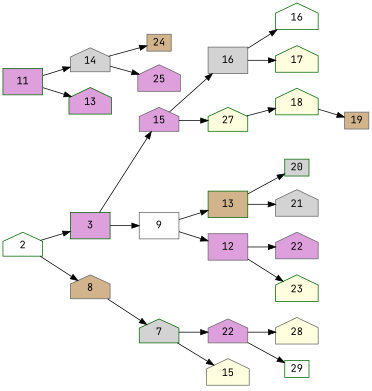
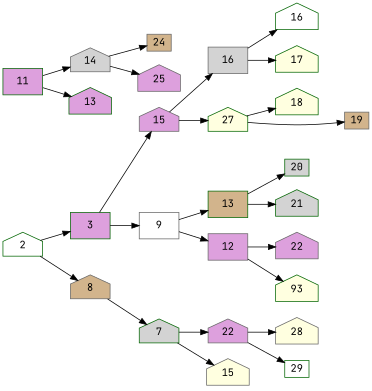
  digraph {
    fontname="JetBrains Mono"
    rankdir=LR
    node [color=darkgreen fillcolor=plum fontname="JetBrains Mono" shape=house style=filled]
    edge [fontname="JetBrains Mono"]
    n1 [fillcolor=white label=2]
    n2 [label=3 shape=box]
    n3 [color=gray40 fillcolor=tan label=8]
    n4 [color=gray40 label=15]
    n5 [color=gray40 fillcolor=white label=9 shape=box]
    n6 [fillcolor=lightgrey label=7]
    n7 [color=gray40 fillcolor=lightgrey label=16 shape=box]
    n8 [fillcolor=lightyellow label=27]
    n9 [fillcolor=tan label=13 shape=box]
    n10 [color=gray40 label=12 shape=box]
    n11 [label=11 shape=box]
    n12 [color=gray40 fillcolor=lightgrey label=14]
    13 [height=0.1 width=0.1]
    n14 [color=gray40 label=22]
    15 [color=gray40 fillcolor=lightyellow height=0.1 width=0.1]
    16 [fillcolor=white height=0.1 width=0.1]
    17 [fillcolor=lightyellow height=0.1 width=0.1]
    18 [fillcolor=lightyellow height=0.1 width=0.1]
    19 [color=gray40 fillcolor=tan height=0.1 shape=box width=0.1]
    20 [fillcolor=lightgrey height=0.1 shape=box width=0.1]
-   21 [color=gray40 fillcolor=lightgrey height=0.1 width=0.1]
+   21 [fillcolor=lightgrey height=0.1 width=0.1]
    22 [color=gray40 height=0.1 width=0.1]
-   23 [fillcolor=lightyellow height=0.1 width=0.1]
+   23 [fillcolor=lightyellow height=0.1 width=0.1 label=93]
    24 [color=gray40 fillcolor=tan height=0.1 shape=box width=0.1]
    25 [color=gray40 height=0.1 width=0.1]
    28 [color=gray40 fillcolor=lightyellow height=0.1 width=0.1]
    29 [fillcolor=white height=0.1 shape=box width=0.1]
    n1 -> n2
    n1 -> n3
    n2 -> n4
    n2 -> n5
    n3 -> n6
    n4 -> n7
    n4 -> n8
    n5 -> n9
    n5 -> n10
    n6 -> n14
    n6 -> 15
    n7 -> 16
    n7 -> 17
    n8 -> 18
-   18 -> 19
+   n8 -> 19
    n9 -> 20
    n9 -> 21
    n10 -> 22
    n10 -> 23
    n11 -> n12
    n11 -> 13
    n12 -> 24
    n12 -> 25
    n14 -> 28
    n14 -> 29
  }
